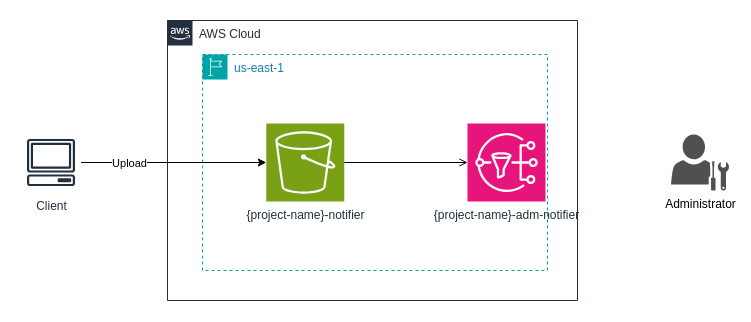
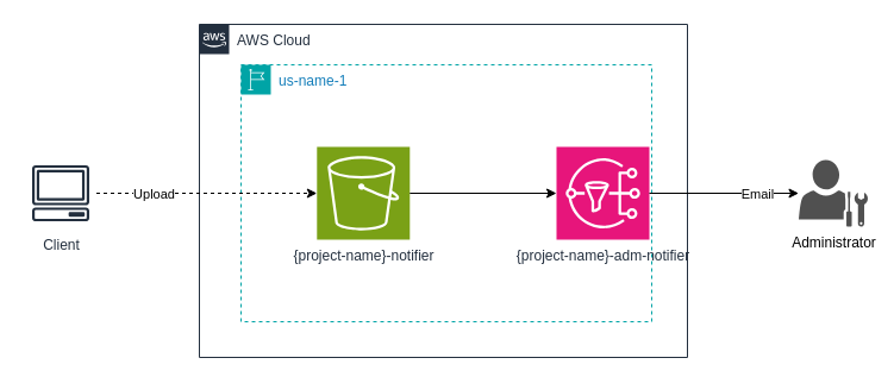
  <mxCell id="0" />
  <mxCell id="1" parent="0" />
  <mxCell id="2" value="AWS Cloud" style="points=[[0,0],[0.25,0],[0.5,0],[0.75,0],[1,0],[1,0.25],[1,0.5],[1,0.75],[1,1],[0.75,1],[0.5,1],[0.25,1],[0,1],[0,0.75],[0,0.5],[0,0.25]];outlineConnect=0;gradientColor=none;html=1;whiteSpace=wrap;fontSize=12;fontStyle=0;container=1;pointerEvents=0;collapsible=0;recursiveResize=0;shape=mxgraph.aws4.group;grIcon=mxgraph.aws4.group_aws_cloud_alt;strokeColor=#232F3E;fillColor=none;verticalAlign=top;align=left;spacingLeft=30;fontColor=#232F3E;dashed=0;" parent="1" vertex="1"><mxGeometry x="167" y="20" width="410" height="280" as="geometry" /></mxCell>
- <mxCell id="3" value="us-east-1" style="points=[[0,0],[0.25,0],[0.5,0],[0.75,0],[1,0],[1,0.25],[1,0.5],[1,0.75],[1,1],[0.75,1],[0.5,1],[0.25,1],[0,1],[0,0.75],[0,0.5],[0,0.25]];outlineConnect=0;gradientColor=none;html=1;whiteSpace=wrap;fontSize=12;fontStyle=0;container=1;pointerEvents=0;collapsible=0;recursiveResize=0;shape=mxgraph.aws4.group;grIcon=mxgraph.aws4.group_region;strokeColor=#00A4A6;fillColor=none;verticalAlign=top;align=left;spacingLeft=30;fontColor=#147EBA;dashed=1;movable=1;resizable=1;rotatable=1;deletable=1;editable=1;locked=0;connectable=1;" parent="2" vertex="1"><mxGeometry x="35" y="34" width="345" height="216" as="geometry" /></mxCell>
+ <mxCell id="3" value="us-name-1" style="points=[[0,0],[0.25,0],[0.5,0],[0.75,0],[1,0],[1,0.25],[1,0.5],[1,0.75],[1,1],[0.75,1],[0.5,1],[0.25,1],[0,1],[0,0.75],[0,0.5],[0,0.25]];outlineConnect=0;gradientColor=none;html=1;whiteSpace=wrap;fontSize=12;fontStyle=0;container=1;pointerEvents=0;collapsible=0;recursiveResize=0;shape=mxgraph.aws4.group;grIcon=mxgraph.aws4.group_region;strokeColor=#00A4A6;fillColor=none;verticalAlign=top;align=left;spacingLeft=30;fontColor=#147EBA;dashed=1;movable=1;resizable=1;rotatable=1;deletable=1;editable=1;locked=0;connectable=1;" parent="2" vertex="1"><mxGeometry x="35" y="34" width="345" height="216" as="geometry" /></mxCell>
  <mxCell id="4" value="{project-name}-notifier" style="sketch=0;points=[[0,0,0],[0.25,0,0],[0.5,0,0],[0.75,0,0],[1,0,0],[0,1,0],[0.25,1,0],[0.5,1,0],[0.75,1,0],[1,1,0],[0,0.25,0],[0,0.5,0],[0,0.75,0],[1,0.25,0],[1,0.5,0],[1,0.75,0]];outlineConnect=0;fontColor=#232F3E;fillColor=#7AA116;strokeColor=#ffffff;dashed=0;verticalLabelPosition=bottom;verticalAlign=top;align=center;html=1;fontSize=12;fontStyle=0;aspect=fixed;shape=mxgraph.aws4.resourceIcon;resIcon=mxgraph.aws4.s3;" parent="3" vertex="1"><mxGeometry x="63.79" y="69" width="78" height="78" as="geometry" /></mxCell>
  <mxCell id="5" value="{project-name}-adm-notifier" style="sketch=0;points=[[0,0,0],[0.25,0,0],[0.5,0,0],[0.75,0,0],[1,0,0],[0,1,0],[0.25,1,0],[0.5,1,0],[0.75,1,0],[1,1,0],[0,0.25,0],[0,0.5,0],[0,0.75,0],[1,0.25,0],[1,0.5,0],[1,0.75,0]];outlineConnect=0;fontColor=#232F3E;fillColor=#E7157B;strokeColor=#ffffff;dashed=0;verticalLabelPosition=bottom;verticalAlign=top;align=center;html=1;fontSize=12;fontStyle=0;aspect=fixed;shape=mxgraph.aws4.resourceIcon;resIcon=mxgraph.aws4.sns;" parent="3" vertex="1"><mxGeometry x="265" y="69" width="78" height="78" as="geometry" /></mxCell>
- <mxCell id="6" style="edgeStyle=orthogonalEdgeStyle;rounded=0;orthogonalLoop=1;jettySize=auto;html=1;exitX=1;exitY=0.5;exitDx=0;exitDy=0;exitPerimeter=0;entryX=0;entryY=0.5;entryDx=0;entryDy=0;entryPerimeter=0;endArrow=open;" parent="3" source="4" target="5" edge="1"><mxGeometry relative="1" as="geometry" /></mxCell>
+ <mxCell id="6" style="edgeStyle=orthogonalEdgeStyle;rounded=0;orthogonalLoop=1;jettySize=auto;html=1;exitX=1;exitY=0.5;exitDx=0;exitDy=0;exitPerimeter=0;entryX=0;entryY=0.5;entryDx=0;entryDy=0;entryPerimeter=0;" parent="3" source="4" target="5" edge="1"><mxGeometry relative="1" as="geometry" /></mxCell>
  <mxCell id="7" value="Client" style="sketch=0;outlineConnect=0;fontColor=#232F3E;gradientColor=none;strokeColor=#232F3E;fillColor=#ffffff;dashed=0;verticalLabelPosition=bottom;verticalAlign=top;align=center;html=1;fontSize=12;fontStyle=0;aspect=fixed;shape=mxgraph.aws4.resourceIcon;resIcon=mxgraph.aws4.client;" parent="3" vertex="1"><mxGeometry x="-181.5" y="78" width="60" height="60" as="geometry" /></mxCell>
- <mxCell id="8" style="edgeStyle=orthogonalEdgeStyle;rounded=0;orthogonalLoop=1;jettySize=auto;html=1;entryX=0;entryY=0.5;entryDx=0;entryDy=0;entryPerimeter=0;" parent="3" source="7" target="4" edge="1"><mxGeometry relative="1" as="geometry" /></mxCell>
+ <mxCell id="8" style="edgeStyle=orthogonalEdgeStyle;rounded=0;orthogonalLoop=1;jettySize=auto;html=1;entryX=0;entryY=0.5;entryDx=0;entryDy=0;entryPerimeter=0;dashed=1;" parent="3" source="7" target="4" edge="1"><mxGeometry relative="1" as="geometry" /></mxCell>
  <mxCell id="9" value="Upload" style="edgeLabel;html=1;align=center;verticalAlign=middle;resizable=0;points=[];" parent="8" vertex="1" connectable="0"><mxGeometry x="-0.308" relative="1" as="geometry"><mxPoint x="-16" as="offset" /></mxGeometry></mxCell>
  <mxCell id="10" value="Administrator" style="sketch=0;pointerEvents=1;shadow=0;dashed=0;html=1;strokeColor=none;fillColor=#505050;labelPosition=center;verticalLabelPosition=bottom;verticalAlign=top;outlineConnect=0;align=center;shape=mxgraph.office.users.administrator;" parent="3" vertex="1"><mxGeometry x="468.5" y="80" width="58" height="56" as="geometry" /></mxCell>
+ <mxCell id="11" style="edgeStyle=orthogonalEdgeStyle;rounded=0;orthogonalLoop=1;jettySize=auto;html=1;" parent="3" source="5" target="10" edge="1"><mxGeometry relative="1" as="geometry"><mxPoint x="-135.5" y="18" as="targetPoint" /></mxGeometry></mxCell>
+ <mxCell id="12" value="Email" style="edgeLabel;html=1;align=center;verticalAlign=middle;resizable=0;points=[];" parent="11" vertex="1" connectable="0"><mxGeometry x="-0.335" y="-3" relative="1" as="geometry"><mxPoint x="48" y="-3" as="offset" /></mxGeometry></mxCell>
